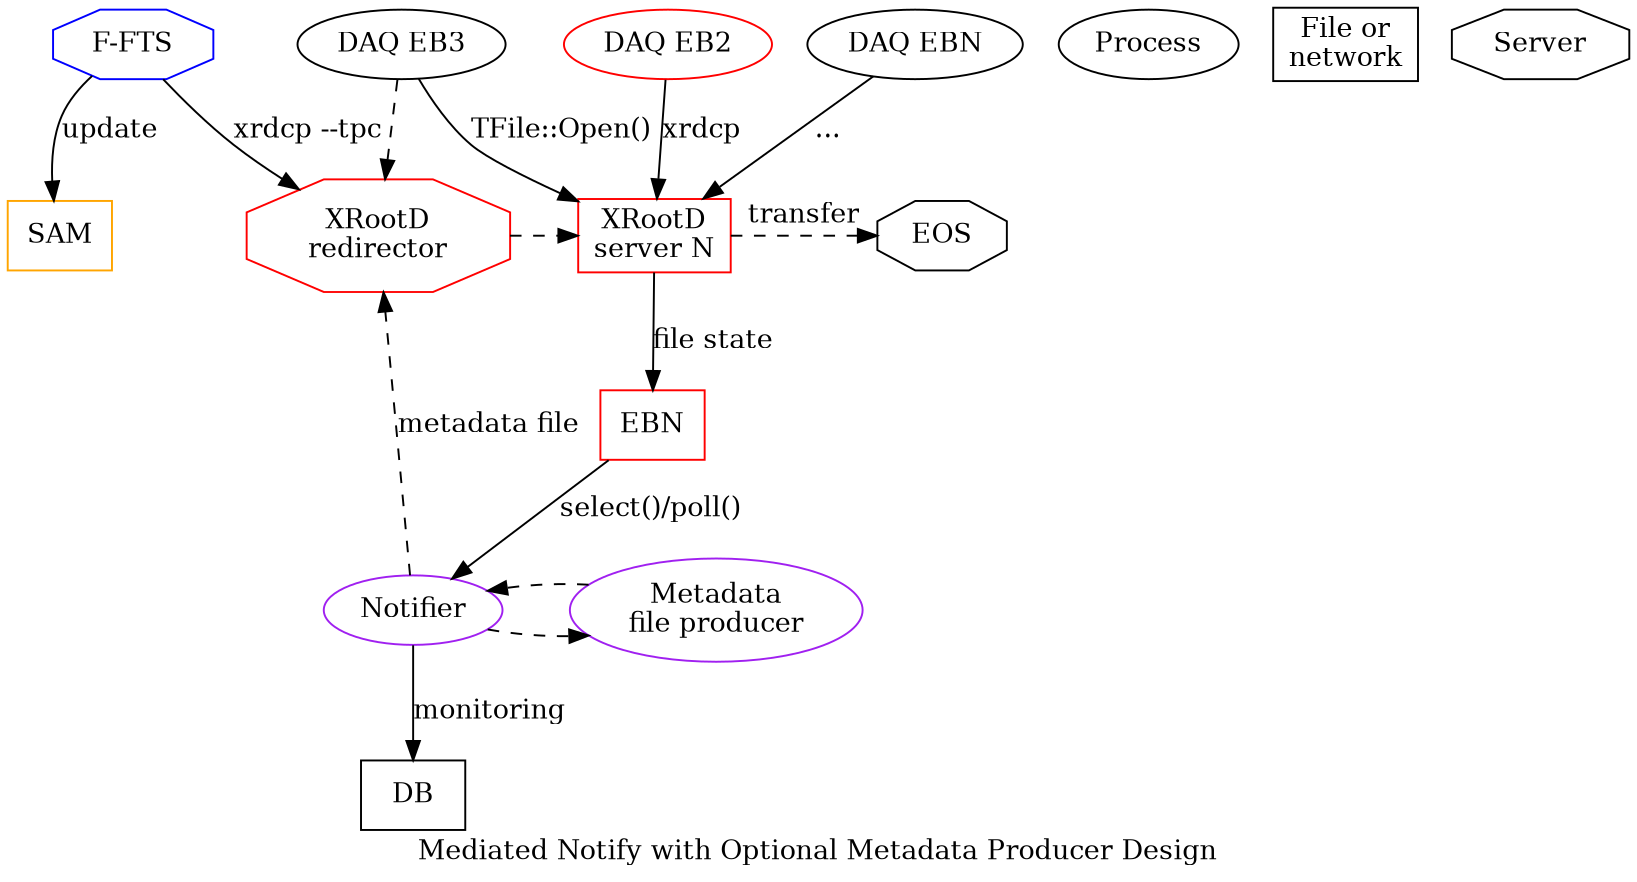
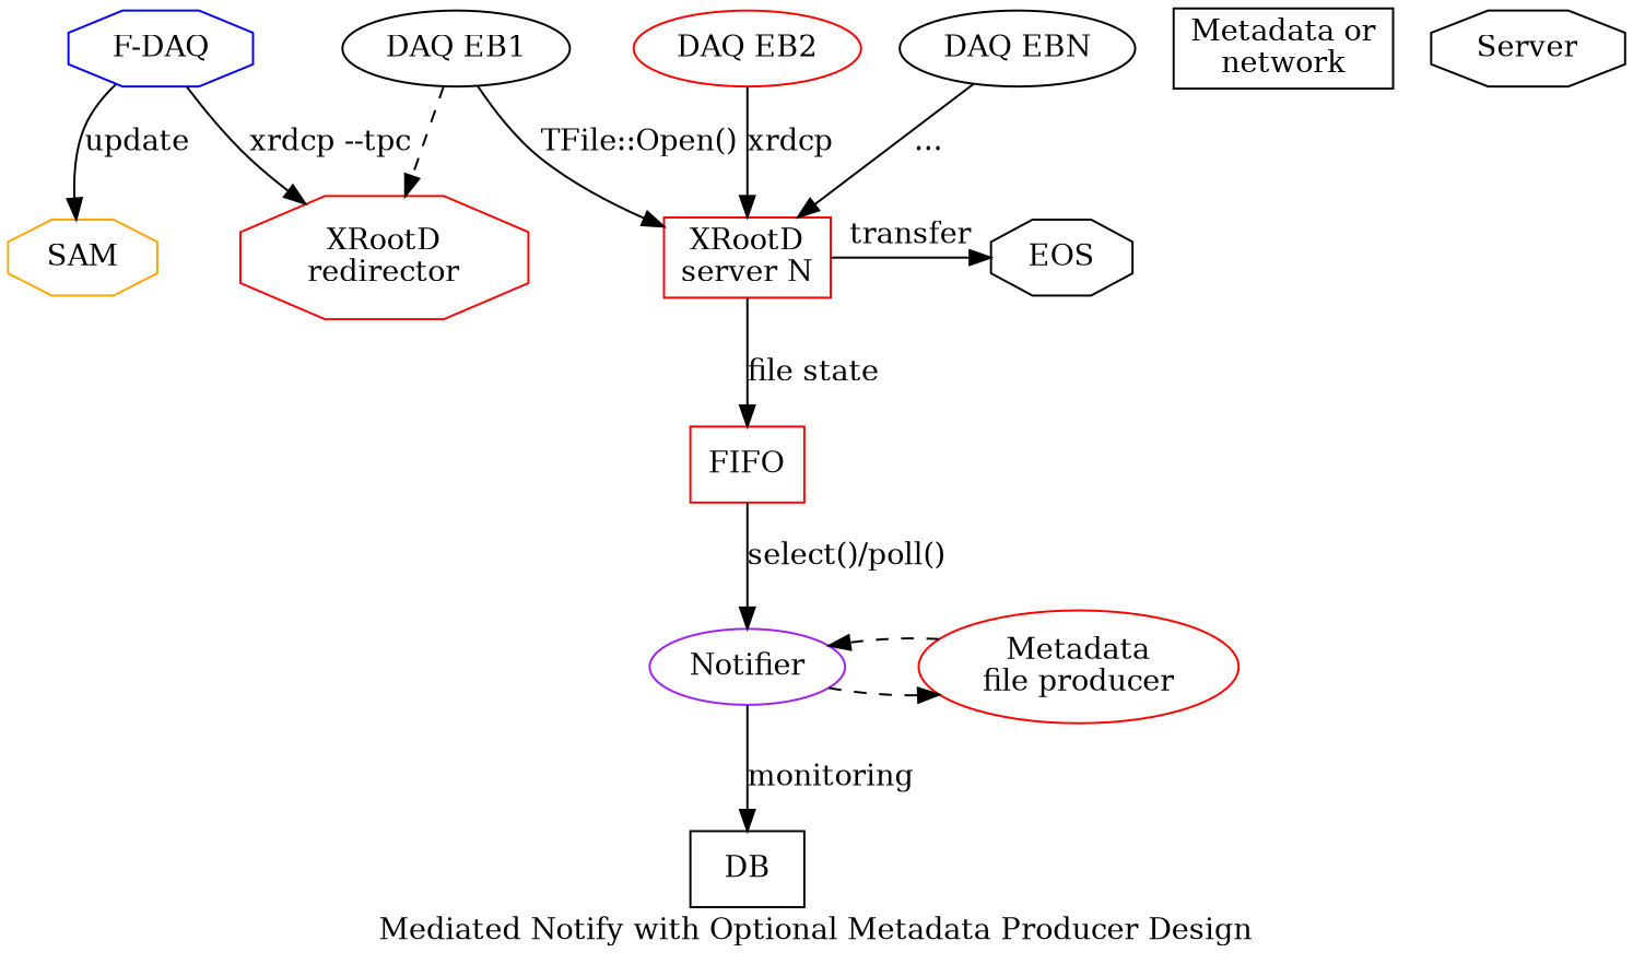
  digraph {
    label="Mediated Notify with Optional Metadata Producer Design"
    rankdir=TB
    n1 [color=red label="XRootD\nredirector" shape=octagon]
    n2 [color=red label="XRootD\nserver N" shape=box]
    n3 [label=EOS shape=octagon]
    n4 [color=purple label=Notifier]
-   n5 [color=purple label="Metadata\nfile producer"]
-   n6 [color=red label=EBN shape=box]
+   n5 [color=red label="Metadata\nfile producer"]
+   n6 [color=red label=FIFO shape=box]
    n7 [label=DB shape=box]
-   n8 [label=Process]
-   n9 [label="File or\nnetwork" shape=box]
+   n9 [label="Metadata or\nnetwork" shape=box]
    n10 [label=Server shape=octagon]
-   n11 [label="DAQ EB3"]
+   n11 [label="DAQ EB1"]
    n12 [color=red label="DAQ EB2"]
    n13 [label="DAQ EBN"]
-   n14 [color=blue label="F-FTS" shape=octagon]
-   n15 [color=orange label=SAM shape=box]
+   n14 [color=blue label="F-DAQ" shape=octagon]
+   n15 [color=orange label=SAM shape=octagon]
    subgraph sub_1 {
      rank=same
      n1
      n2
      n3
    }
    subgraph sub_2 {
      rank=same
      n4
      n5
    }
-   n1 -> n2 [style=dashed]
-   n2 -> n3 [label=transfer style=dashed]
+   n2 -> n3 [label=transfer]
    n2 -> n6 [label="file state"]
-   n4 -> n1 [label="metadata file" style=dashed]
    n4 -> n5 [style=dashed]
    n4 -> n7 [label=monitoring]
    n5 -> n4 [style=dashed]
    n6 -> n4 [label="select()/poll()"]
    n11 -> n1 [style=dashed]
    n11 -> n2 [label="TFile::Open()"]
    n12 -> n2 [label=xrdcp]
    n13 -> n2 [label="..."]
    n14 -> n1 [label="xrdcp --tpc"]
    n14 -> n15 [label=update]
  }
